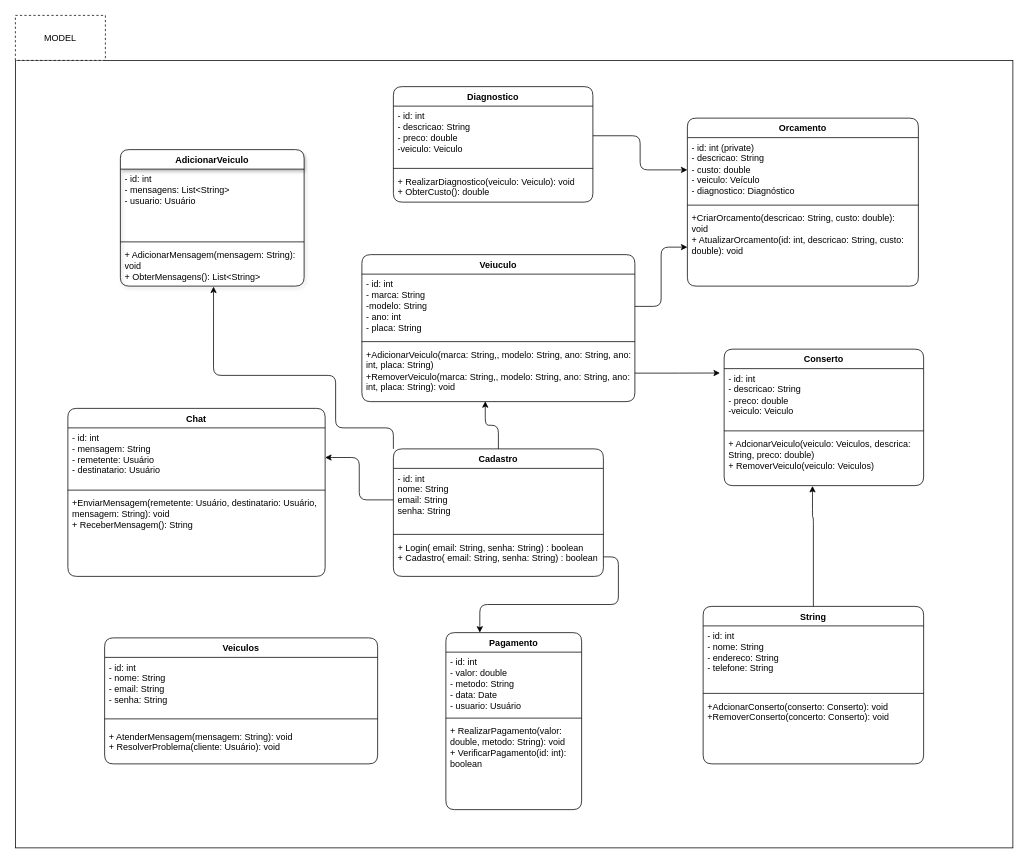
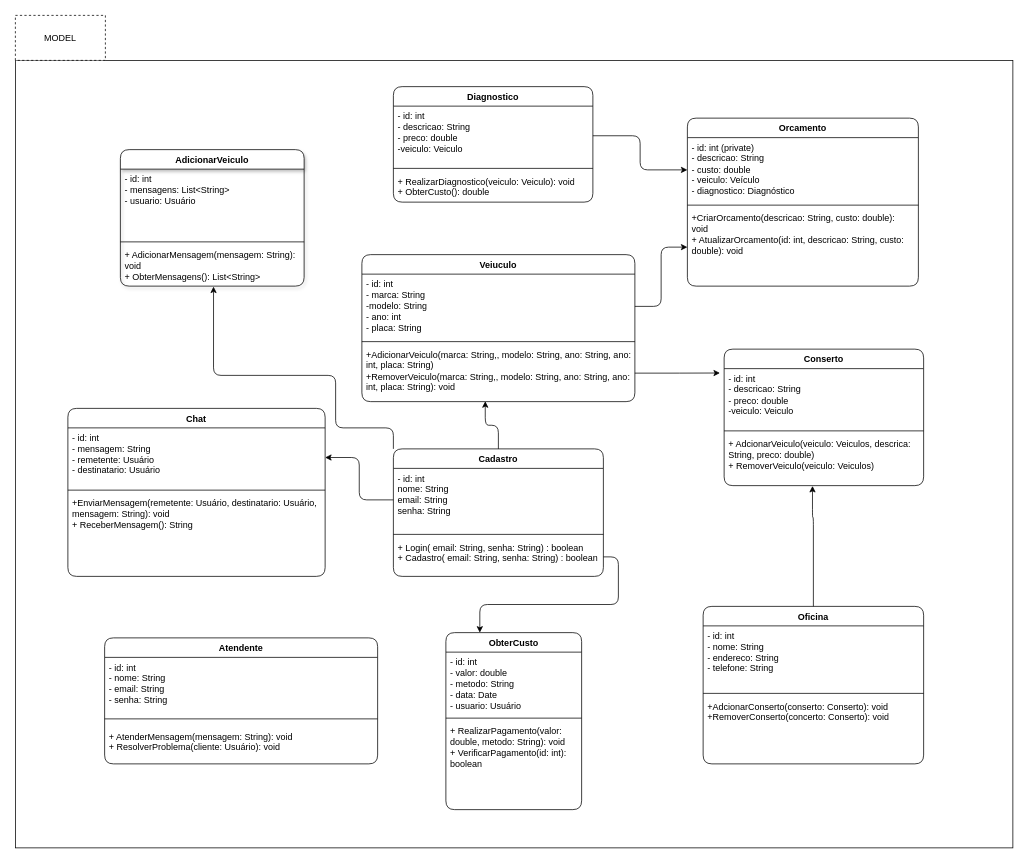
  <mxCell id="0" />
  <mxCell id="1" parent="0" />
  <mxCell id="2" value="" style="rounded=0;whiteSpace=wrap;html=1;fontStyle=1" vertex="1" parent="1"><mxGeometry x="20" y="80" width="1330" height="1050" as="geometry" /></mxCell>
  <mxCell id="3" value="Cadastro" style="swimlane;fontStyle=1;align=center;verticalAlign=top;childLayout=stackLayout;horizontal=1;startSize=26;horizontalStack=0;resizeParent=1;resizeParentMax=0;resizeLast=0;collapsible=1;marginBottom=0;whiteSpace=wrap;html=1;rounded=1;" vertex="1" parent="1"><mxGeometry x="524" y="598" width="280" height="170" as="geometry" /></mxCell>
  <mxCell id="4" value="- id: int&lt;div&gt;nome: String&lt;/div&gt;&lt;div&gt;email: String&amp;nbsp;&lt;/div&gt;&lt;div&gt;senha: String&amp;nbsp;&lt;/div&gt;" style="text;strokeColor=none;fillColor=none;align=left;verticalAlign=top;spacingLeft=4;spacingRight=4;overflow=hidden;rotatable=0;points=[[0,0.5],[1,0.5]];portConstraint=eastwest;whiteSpace=wrap;html=1;rounded=1;" vertex="1" parent="3"><mxGeometry y="26" width="280" height="84" as="geometry" /></mxCell>
  <mxCell id="5" value="" style="line;strokeWidth=1;fillColor=none;align=left;verticalAlign=middle;spacingTop=-1;spacingLeft=3;spacingRight=3;rotatable=0;labelPosition=right;points=[];portConstraint=eastwest;strokeColor=inherit;rounded=1;" vertex="1" parent="3"><mxGeometry y="110" width="280" height="8" as="geometry" /></mxCell>
  <mxCell id="6" value="+ Login( email: String, senha: String) : boolean&lt;div&gt;+ Cadastro&lt;span style=&quot;background-color: initial;&quot;&gt;( email: String, senha: String) : boolean&lt;/span&gt;&lt;/div&gt;" style="text;strokeColor=none;fillColor=none;align=left;verticalAlign=top;spacingLeft=4;spacingRight=4;overflow=hidden;rotatable=0;points=[[0,0.5],[1,0.5]];portConstraint=eastwest;whiteSpace=wrap;html=1;rounded=1;" vertex="1" parent="3"><mxGeometry y="118" width="280" height="52" as="geometry" /></mxCell>
  <mxCell id="7" value="Veiuculo" style="swimlane;fontStyle=1;align=center;verticalAlign=top;childLayout=stackLayout;horizontal=1;startSize=26;horizontalStack=0;resizeParent=1;resizeParentMax=0;resizeLast=0;collapsible=1;marginBottom=0;whiteSpace=wrap;html=1;rounded=1;" vertex="1" parent="1"><mxGeometry x="482" y="339" width="364" height="196" as="geometry" /></mxCell>
  <mxCell id="8" value="- id: int&amp;nbsp;&lt;div&gt;- marca: String&lt;/div&gt;&lt;div&gt;-modelo: String&lt;/div&gt;&lt;div&gt;- ano: int&lt;/div&gt;&lt;div&gt;- placa: String&lt;/div&gt;" style="text;strokeColor=none;fillColor=none;align=left;verticalAlign=top;spacingLeft=4;spacingRight=4;overflow=hidden;rotatable=0;points=[[0,0.5],[1,0.5]];portConstraint=eastwest;whiteSpace=wrap;html=1;rounded=1;" vertex="1" parent="7"><mxGeometry y="26" width="364" height="86" as="geometry" /></mxCell>
  <mxCell id="9" value="" style="line;strokeWidth=1;fillColor=none;align=left;verticalAlign=middle;spacingTop=-1;spacingLeft=3;spacingRight=3;rotatable=0;labelPosition=right;points=[];portConstraint=eastwest;strokeColor=inherit;rounded=1;" vertex="1" parent="7"><mxGeometry y="112" width="364" height="8" as="geometry" /></mxCell>
  <mxCell id="10" value="+AdicionarVeiculo(marca: String,, modelo: String, ano: String, ano: int, placa: String)&lt;div&gt;+RemoverVeiculo(marca: String,, modelo: String, ano: String, ano: int, placa: String): void&amp;nbsp;&lt;/div&gt;" style="text;strokeColor=none;fillColor=none;align=left;verticalAlign=top;spacingLeft=4;spacingRight=4;overflow=hidden;rotatable=0;points=[[0,0.5],[1,0.5]];portConstraint=eastwest;whiteSpace=wrap;html=1;rounded=1;" vertex="1" parent="7"><mxGeometry y="120" width="364" height="76" as="geometry" /></mxCell>
  <mxCell id="11" value="Diagnostico" style="swimlane;fontStyle=1;align=center;verticalAlign=top;childLayout=stackLayout;horizontal=1;startSize=26;horizontalStack=0;resizeParent=1;resizeParentMax=0;resizeLast=0;collapsible=1;marginBottom=0;whiteSpace=wrap;html=1;rounded=1;" vertex="1" parent="1"><mxGeometry x="524" y="115" width="266" height="154" as="geometry" /></mxCell>
  <mxCell id="12" value="- id: int&lt;div&gt;- descricao: String&amp;nbsp;&lt;/div&gt;&lt;div&gt;- preco: double&lt;/div&gt;&lt;div&gt;-veiculo: Veiculo&lt;/div&gt;" style="text;strokeColor=none;fillColor=none;align=left;verticalAlign=top;spacingLeft=4;spacingRight=4;overflow=hidden;rotatable=0;points=[[0,0.5],[1,0.5]];portConstraint=eastwest;whiteSpace=wrap;html=1;rounded=1;" vertex="1" parent="11"><mxGeometry y="26" width="266" height="79" as="geometry" /></mxCell>
  <mxCell id="13" value="" style="line;strokeWidth=1;fillColor=none;align=left;verticalAlign=middle;spacingTop=-1;spacingLeft=3;spacingRight=3;rotatable=0;labelPosition=right;points=[];portConstraint=eastwest;strokeColor=inherit;rounded=1;" vertex="1" parent="11"><mxGeometry y="105" width="266" height="8" as="geometry" /></mxCell>
  <mxCell id="14" value="+ RealizarDiagnostico(veiculo: Veiculo): void&lt;div&gt;+ ObterCusto(): double&lt;/div&gt;" style="text;strokeColor=none;fillColor=none;align=left;verticalAlign=top;spacingLeft=4;spacingRight=4;overflow=hidden;rotatable=0;points=[[0,0.5],[1,0.5]];portConstraint=eastwest;whiteSpace=wrap;html=1;rounded=1;" vertex="1" parent="11"><mxGeometry y="113" width="266" height="41" as="geometry" /></mxCell>
  <mxCell id="15" value="Chat" style="swimlane;fontStyle=1;align=center;verticalAlign=top;childLayout=stackLayout;horizontal=1;startSize=26;horizontalStack=0;resizeParent=1;resizeParentMax=0;resizeLast=0;collapsible=1;marginBottom=0;whiteSpace=wrap;html=1;rounded=1;" vertex="1" parent="1"><mxGeometry x="90" y="544" width="343" height="224" as="geometry" /></mxCell>
  <mxCell id="16" value="&lt;div&gt;- id: int&amp;nbsp;&lt;/div&gt;&lt;div&gt;- mensagem: String&amp;nbsp;&lt;/div&gt;&lt;div&gt;- remetente: Usuário&amp;nbsp;&lt;/div&gt;&lt;div&gt;- destinatario: Usuário&lt;span style=&quot;white-space:pre&quot;&gt;&#09;&lt;/span&gt;&lt;/div&gt;&lt;div&gt;&lt;span style=&quot;white-space: pre; white-space: normal;&quot;&gt;&#09;&lt;/span&gt;&lt;/div&gt;" style="text;strokeColor=none;fillColor=none;align=left;verticalAlign=top;spacingLeft=4;spacingRight=4;overflow=hidden;rotatable=0;points=[[0,0.5],[1,0.5]];portConstraint=eastwest;whiteSpace=wrap;html=1;rounded=1;" vertex="1" parent="15"><mxGeometry y="26" width="343" height="79" as="geometry" /></mxCell>
  <mxCell id="17" value="" style="line;strokeWidth=1;fillColor=none;align=left;verticalAlign=middle;spacingTop=-1;spacingLeft=3;spacingRight=3;rotatable=0;labelPosition=right;points=[];portConstraint=eastwest;strokeColor=inherit;rounded=1;" vertex="1" parent="15"><mxGeometry y="105" width="343" height="8" as="geometry" /></mxCell>
  <mxCell id="18" value="&lt;div&gt;+EnviarMensagem(remetente: Usuário, destinatario: Usuário, mensagem: String): void&amp;nbsp;&lt;/div&gt;&lt;div&gt;+ ReceberMensagem(): String&amp;nbsp;&lt;/div&gt;" style="text;strokeColor=none;fillColor=none;align=left;verticalAlign=top;spacingLeft=4;spacingRight=4;overflow=hidden;rotatable=0;points=[[0,0.5],[1,0.5]];portConstraint=eastwest;whiteSpace=wrap;html=1;rounded=1;" vertex="1" parent="15"><mxGeometry y="113" width="343" height="111" as="geometry" /></mxCell>
  <mxCell id="19" value="Conserto" style="swimlane;fontStyle=1;align=center;verticalAlign=top;childLayout=stackLayout;horizontal=1;startSize=26;horizontalStack=0;resizeParent=1;resizeParentMax=0;resizeLast=0;collapsible=1;marginBottom=0;whiteSpace=wrap;html=1;rounded=1;" vertex="1" parent="1"><mxGeometry x="965" y="465" width="266" height="182" as="geometry" /></mxCell>
  <mxCell id="20" value="- id: int&lt;div&gt;- descricao: String&amp;nbsp;&lt;/div&gt;&lt;div&gt;- preco: double&lt;/div&gt;&lt;div&gt;-veiculo: Veiculo&lt;/div&gt;" style="text;strokeColor=none;fillColor=none;align=left;verticalAlign=top;spacingLeft=4;spacingRight=4;overflow=hidden;rotatable=0;points=[[0,0.5],[1,0.5]];portConstraint=eastwest;whiteSpace=wrap;html=1;rounded=1;" vertex="1" parent="19"><mxGeometry y="26" width="266" height="79" as="geometry" /></mxCell>
  <mxCell id="21" value="" style="line;strokeWidth=1;fillColor=none;align=left;verticalAlign=middle;spacingTop=-1;spacingLeft=3;spacingRight=3;rotatable=0;labelPosition=right;points=[];portConstraint=eastwest;strokeColor=inherit;rounded=1;" vertex="1" parent="19"><mxGeometry y="105" width="266" height="8" as="geometry" /></mxCell>
  <mxCell id="22" value="+ AdcionarVeiculo(veiculo: Veiculos, descrica: String, preco: double)&lt;div&gt;+ RemoverVeiculo(veiculo: Veiculos)&lt;br&gt;&lt;/div&gt;" style="text;strokeColor=none;fillColor=none;align=left;verticalAlign=top;spacingLeft=4;spacingRight=4;overflow=hidden;rotatable=0;points=[[0,0.5],[1,0.5]];portConstraint=eastwest;whiteSpace=wrap;html=1;rounded=1;" vertex="1" parent="19"><mxGeometry y="113" width="266" height="69" as="geometry" /></mxCell>
- <mxCell id="23" value="Veiculos" style="swimlane;fontStyle=1;align=center;verticalAlign=top;childLayout=stackLayout;horizontal=1;startSize=26;horizontalStack=0;resizeParent=1;resizeParentMax=0;resizeLast=0;collapsible=1;marginBottom=0;whiteSpace=wrap;html=1;rounded=1;" vertex="1" parent="1"><mxGeometry x="139" y="850" width="364" height="168" as="geometry" /></mxCell>
+ <mxCell id="23" value="Atendente" style="swimlane;fontStyle=1;align=center;verticalAlign=top;childLayout=stackLayout;horizontal=1;startSize=26;horizontalStack=0;resizeParent=1;resizeParentMax=0;resizeLast=0;collapsible=1;marginBottom=0;whiteSpace=wrap;html=1;rounded=1;" vertex="1" parent="1"><mxGeometry x="139" y="850" width="364" height="168" as="geometry" /></mxCell>
  <mxCell id="24" value="&lt;div&gt;- id: int&amp;nbsp;&lt;/div&gt;&lt;div&gt;&lt;span style=&quot;background-color: initial;&quot;&gt;- nome: String&amp;nbsp;&lt;/span&gt;&lt;/div&gt;&lt;div&gt;&lt;span style=&quot;background-color: initial;&quot;&gt;- email: String&amp;nbsp;&lt;/span&gt;&lt;/div&gt;&lt;div&gt;&lt;span style=&quot;white-space: normal;&quot;&gt;- senha: String&amp;nbsp;&lt;/span&gt;&lt;/div&gt;&lt;div&gt;&lt;br&gt;&lt;/div&gt;" style="text;strokeColor=none;fillColor=none;align=left;verticalAlign=top;spacingLeft=4;spacingRight=4;overflow=hidden;rotatable=0;points=[[0,0.5],[1,0.5]];portConstraint=eastwest;whiteSpace=wrap;html=1;rounded=1;" vertex="1" parent="23"><mxGeometry y="26" width="364" height="72" as="geometry" /></mxCell>
  <mxCell id="25" value="" style="line;strokeWidth=1;fillColor=none;align=left;verticalAlign=middle;spacingTop=-1;spacingLeft=3;spacingRight=3;rotatable=0;labelPosition=right;points=[];portConstraint=eastwest;strokeColor=inherit;rounded=1;" vertex="1" parent="23"><mxGeometry y="98" width="364" height="20" as="geometry" /></mxCell>
  <mxCell id="26" value="&lt;div&gt;+ AtenderMensagem(mensagem: String): void&amp;nbsp;&lt;/div&gt;&lt;div&gt;&lt;span style=&quot;white-space: normal;&quot;&gt;+ ResolverProblema(cliente: Usuário): void&amp;nbsp;&lt;/span&gt;&lt;/div&gt;&lt;div&gt;&lt;br&gt;&lt;/div&gt;" style="text;strokeColor=none;fillColor=none;align=left;verticalAlign=top;spacingLeft=4;spacingRight=4;overflow=hidden;rotatable=0;points=[[0,0.5],[1,0.5]];portConstraint=eastwest;whiteSpace=wrap;html=1;rounded=1;" vertex="1" parent="23"><mxGeometry y="118" width="364" height="50" as="geometry" /></mxCell>
  <mxCell id="27" value="AdicionarVeiculo" style="swimlane;fontStyle=1;align=center;verticalAlign=top;childLayout=stackLayout;horizontal=1;startSize=26;horizontalStack=0;resizeParent=1;resizeParentMax=0;resizeLast=0;collapsible=1;marginBottom=0;whiteSpace=wrap;html=1;shadow=1;rounded=1;" vertex="1" parent="1"><mxGeometry x="160" y="199" width="245" height="182" as="geometry" /></mxCell>
  <mxCell id="28" value="&lt;div&gt;- id: int&amp;nbsp;&lt;/div&gt;&lt;div&gt;&lt;span style=&quot;white-space: normal;&quot;&gt;- mensagens: List&amp;lt;String&amp;gt;&amp;nbsp;&lt;/span&gt;&lt;/div&gt;&lt;div&gt;&lt;span style=&quot;white-space: normal;&quot;&gt;- usuario: Usuário&amp;nbsp;&lt;/span&gt;&lt;/div&gt;&lt;div&gt;&lt;br&gt;&lt;/div&gt;" style="text;strokeColor=none;fillColor=none;align=left;verticalAlign=top;spacingLeft=4;spacingRight=4;overflow=hidden;rotatable=0;points=[[0,0.5],[1,0.5]];portConstraint=eastwest;whiteSpace=wrap;html=1;rounded=1;" vertex="1" parent="27"><mxGeometry y="26" width="245" height="93" as="geometry" /></mxCell>
  <mxCell id="29" value="" style="line;strokeWidth=1;fillColor=none;align=left;verticalAlign=middle;spacingTop=-1;spacingLeft=3;spacingRight=3;rotatable=0;labelPosition=right;points=[];portConstraint=eastwest;strokeColor=inherit;rounded=1;" vertex="1" parent="27"><mxGeometry y="119" width="245" height="8" as="geometry" /></mxCell>
  <mxCell id="30" value="&lt;div&gt;+ AdicionarMensagem(mensagem: String): void&amp;nbsp;&lt;/div&gt;&lt;div&gt;&lt;span style=&quot;white-space: normal;&quot;&gt;+ ObterMensagens(): List&amp;lt;String&amp;gt;&lt;/span&gt;&lt;/div&gt;" style="text;strokeColor=none;fillColor=none;align=left;verticalAlign=top;spacingLeft=4;spacingRight=4;overflow=hidden;rotatable=0;points=[[0,0.5],[1,0.5]];portConstraint=eastwest;whiteSpace=wrap;html=1;rounded=1;" vertex="1" parent="27"><mxGeometry y="127" width="245" height="55" as="geometry" /></mxCell>
  <mxCell id="31" value="Orcamento" style="swimlane;fontStyle=1;align=center;verticalAlign=top;childLayout=stackLayout;horizontal=1;startSize=26;horizontalStack=0;resizeParent=1;resizeParentMax=0;resizeLast=0;collapsible=1;marginBottom=0;whiteSpace=wrap;html=1;rounded=1;" vertex="1" parent="1"><mxGeometry x="916" y="157" width="308" height="224" as="geometry" /></mxCell>
  <mxCell id="32" value="&lt;div&gt;- id: int (private)&lt;/div&gt;&lt;div&gt;- descricao: String&amp;nbsp;&lt;/div&gt;&lt;div&gt;- custo: double&amp;nbsp;&lt;/div&gt;&lt;div&gt;- veiculo: Veículo&amp;nbsp;&lt;/div&gt;&lt;div&gt;- diagnostico: Diagnóstico&amp;nbsp;&lt;/div&gt;" style="text;strokeColor=none;fillColor=none;align=left;verticalAlign=top;spacingLeft=4;spacingRight=4;overflow=hidden;rotatable=0;points=[[0,0.5],[1,0.5]];portConstraint=eastwest;whiteSpace=wrap;html=1;rounded=1;" vertex="1" parent="31"><mxGeometry y="26" width="308" height="86" as="geometry" /></mxCell>
  <mxCell id="33" value="" style="line;strokeWidth=1;fillColor=none;align=left;verticalAlign=middle;spacingTop=-1;spacingLeft=3;spacingRight=3;rotatable=0;labelPosition=right;points=[];portConstraint=eastwest;strokeColor=inherit;rounded=1;" vertex="1" parent="31"><mxGeometry y="112" width="308" height="8" as="geometry" /></mxCell>
  <mxCell id="34" value="&lt;div&gt;+CriarOrcamento(descricao: String, custo: double): void&amp;nbsp;&lt;/div&gt;&lt;div&gt;+ AtualizarOrcamento(id: int, descricao: String, custo: double): void&lt;/div&gt;" style="text;strokeColor=none;fillColor=none;align=left;verticalAlign=top;spacingLeft=4;spacingRight=4;overflow=hidden;rotatable=0;points=[[0,0.5],[1,0.5]];portConstraint=eastwest;whiteSpace=wrap;html=1;rounded=1;" vertex="1" parent="31"><mxGeometry y="120" width="308" height="104" as="geometry" /></mxCell>
- <mxCell id="35" value="Pagamento" style="swimlane;fontStyle=1;align=center;verticalAlign=top;childLayout=stackLayout;horizontal=1;startSize=26;horizontalStack=0;resizeParent=1;resizeParentMax=0;resizeLast=0;collapsible=1;marginBottom=0;whiteSpace=wrap;html=1;rounded=1;" vertex="1" parent="1"><mxGeometry x="594" y="843" width="181" height="236" as="geometry" /></mxCell>
+ <mxCell id="35" value="ObterCusto" style="swimlane;fontStyle=1;align=center;verticalAlign=top;childLayout=stackLayout;horizontal=1;startSize=26;horizontalStack=0;resizeParent=1;resizeParentMax=0;resizeLast=0;collapsible=1;marginBottom=0;whiteSpace=wrap;html=1;rounded=1;" vertex="1" parent="1"><mxGeometry x="594" y="843" width="181" height="236" as="geometry" /></mxCell>
  <mxCell id="36" value="&lt;div&gt;- id: int&amp;nbsp;&lt;/div&gt;&lt;div&gt;&lt;span style=&quot;white-space: normal;&quot;&gt;- valor: double&amp;nbsp;&lt;/span&gt;&lt;/div&gt;&lt;div&gt;&lt;span style=&quot;white-space: normal;&quot;&gt;- metodo: String&amp;nbsp;&lt;/span&gt;&lt;/div&gt;&lt;div&gt;&lt;span style=&quot;white-space: normal;&quot;&gt;- data: Date&amp;nbsp;&lt;/span&gt;&lt;/div&gt;&lt;div&gt;&lt;span style=&quot;white-space: normal;&quot;&gt;- usuario: Usuário&lt;/span&gt;&lt;/div&gt;" style="text;strokeColor=none;fillColor=none;align=left;verticalAlign=top;spacingLeft=4;spacingRight=4;overflow=hidden;rotatable=0;points=[[0,0.5],[1,0.5]];portConstraint=eastwest;whiteSpace=wrap;html=1;rounded=1;" vertex="1" parent="35"><mxGeometry y="26" width="181" height="84" as="geometry" /></mxCell>
  <mxCell id="37" value="" style="line;strokeWidth=1;fillColor=none;align=left;verticalAlign=middle;spacingTop=-1;spacingLeft=3;spacingRight=3;rotatable=0;labelPosition=right;points=[];portConstraint=eastwest;strokeColor=inherit;rounded=1;" vertex="1" parent="35"><mxGeometry y="110" width="181" height="8" as="geometry" /></mxCell>
  <mxCell id="38" value="&lt;div&gt;+ RealizarPagamento(valor: double, metodo: String): void&amp;nbsp;&lt;/div&gt;&lt;div&gt;&lt;span style=&quot;white-space: normal;&quot;&gt;+ VerificarPagamento(id: int): boolean&lt;/span&gt;&lt;/div&gt;" style="text;strokeColor=none;fillColor=none;align=left;verticalAlign=top;spacingLeft=4;spacingRight=4;overflow=hidden;rotatable=0;points=[[0,0.5],[1,0.5]];portConstraint=eastwest;whiteSpace=wrap;html=1;rounded=1;" vertex="1" parent="35"><mxGeometry y="118" width="181" height="118" as="geometry" /></mxCell>
- <mxCell id="39" value="String" style="swimlane;fontStyle=1;align=center;verticalAlign=top;childLayout=stackLayout;horizontal=1;startSize=26;horizontalStack=0;resizeParent=1;resizeParentMax=0;resizeLast=0;collapsible=1;marginBottom=0;whiteSpace=wrap;html=1;rounded=1;" vertex="1" parent="1"><mxGeometry x="937" y="808" width="294" height="210" as="geometry" /></mxCell>
+ <mxCell id="39" value="Oficina" style="swimlane;fontStyle=1;align=center;verticalAlign=top;childLayout=stackLayout;horizontal=1;startSize=26;horizontalStack=0;resizeParent=1;resizeParentMax=0;resizeLast=0;collapsible=1;marginBottom=0;whiteSpace=wrap;html=1;rounded=1;" vertex="1" parent="1"><mxGeometry x="937" y="808" width="294" height="210" as="geometry" /></mxCell>
  <mxCell id="40" value="- id: int&lt;div&gt;- nome: String&lt;/div&gt;&lt;div&gt;- endereco: String&lt;/div&gt;&lt;div&gt;- telefone: String&lt;/div&gt;" style="text;strokeColor=none;fillColor=none;align=left;verticalAlign=top;spacingLeft=4;spacingRight=4;overflow=hidden;rotatable=0;points=[[0,0.5],[1,0.5]];portConstraint=eastwest;whiteSpace=wrap;html=1;rounded=1;" vertex="1" parent="39"><mxGeometry y="26" width="294" height="86" as="geometry" /></mxCell>
  <mxCell id="41" value="" style="line;strokeWidth=1;fillColor=none;align=left;verticalAlign=middle;spacingTop=-1;spacingLeft=3;spacingRight=3;rotatable=0;labelPosition=right;points=[];portConstraint=eastwest;strokeColor=inherit;rounded=1;" vertex="1" parent="39"><mxGeometry y="112" width="294" height="8" as="geometry" /></mxCell>
  <mxCell id="42" value="+AdcionarConserto(conserto: Conserto): void&lt;div&gt;+RemoverConserto(concerto: Conserto): void&lt;/div&gt;" style="text;strokeColor=none;fillColor=none;align=left;verticalAlign=top;spacingLeft=4;spacingRight=4;overflow=hidden;rotatable=0;points=[[0,0.5],[1,0.5]];portConstraint=eastwest;whiteSpace=wrap;html=1;rounded=1;" vertex="1" parent="39"><mxGeometry y="120" width="294" height="90" as="geometry" /></mxCell>
  <mxCell id="43" style="edgeStyle=orthogonalEdgeStyle;rounded=1;orthogonalLoop=1;jettySize=auto;html=1;exitX=0.5;exitY=0;exitDx=0;exitDy=0;entryX=0.452;entryY=0.994;entryDx=0;entryDy=0;entryPerimeter=0;" edge="1" parent="1" source="3" target="10"><mxGeometry relative="1" as="geometry" /></mxCell>
  <mxCell id="44" style="edgeStyle=orthogonalEdgeStyle;rounded=1;orthogonalLoop=1;jettySize=auto;html=1;entryX=-0.021;entryY=0.074;entryDx=0;entryDy=0;entryPerimeter=0;" edge="1" parent="1" source="10" target="20"><mxGeometry relative="1" as="geometry" /></mxCell>
  <mxCell id="45" style="edgeStyle=orthogonalEdgeStyle;rounded=1;orthogonalLoop=1;jettySize=auto;html=1;" edge="1" parent="1" source="8" target="34"><mxGeometry relative="1" as="geometry" /></mxCell>
  <mxCell id="46" style="edgeStyle=orthogonalEdgeStyle;rounded=1;orthogonalLoop=1;jettySize=auto;html=1;exitX=1;exitY=0.5;exitDx=0;exitDy=0;entryX=0;entryY=0.5;entryDx=0;entryDy=0;" edge="1" parent="1" source="12" target="32"><mxGeometry relative="1" as="geometry" /></mxCell>
  <mxCell id="47" style="edgeStyle=orthogonalEdgeStyle;rounded=1;orthogonalLoop=1;jettySize=auto;html=1;exitX=0;exitY=0.5;exitDx=0;exitDy=0;entryX=1;entryY=0.5;entryDx=0;entryDy=0;" edge="1" parent="1" source="4" target="16"><mxGeometry relative="1" as="geometry" /></mxCell>
  <mxCell id="48" style="edgeStyle=orthogonalEdgeStyle;rounded=1;orthogonalLoop=1;jettySize=auto;html=1;exitX=0;exitY=0;exitDx=0;exitDy=0;entryX=0.507;entryY=1.011;entryDx=0;entryDy=0;entryPerimeter=0;" edge="1" parent="1" source="3" target="30"><mxGeometry relative="1" as="geometry"><Array as="points"><mxPoint x="524" y="570" /><mxPoint x="447" y="570" /><mxPoint x="447" y="500" /><mxPoint x="284" y="500" /></Array></mxGeometry></mxCell>
  <mxCell id="49" style="edgeStyle=orthogonalEdgeStyle;rounded=1;orthogonalLoop=1;jettySize=auto;html=1;exitX=0.5;exitY=0;exitDx=0;exitDy=0;entryX=0.443;entryY=1.007;entryDx=0;entryDy=0;entryPerimeter=0;" edge="1" parent="1" source="39" target="22"><mxGeometry relative="1" as="geometry"><Array as="points"><mxPoint x="1084" y="689" /><mxPoint x="1083" y="689" /></Array></mxGeometry></mxCell>
  <mxCell id="50" style="edgeStyle=orthogonalEdgeStyle;rounded=1;orthogonalLoop=1;jettySize=auto;html=1;entryX=0.25;entryY=0;entryDx=0;entryDy=0;" edge="1" parent="1" source="6" target="35"><mxGeometry relative="1" as="geometry" /></mxCell>
  <mxCell id="51" value="MODEL" style="rounded=0;whiteSpace=wrap;html=1;dashed=1;" vertex="1" parent="1"><mxGeometry x="20" y="20" width="120" height="60" as="geometry" /></mxCell>
